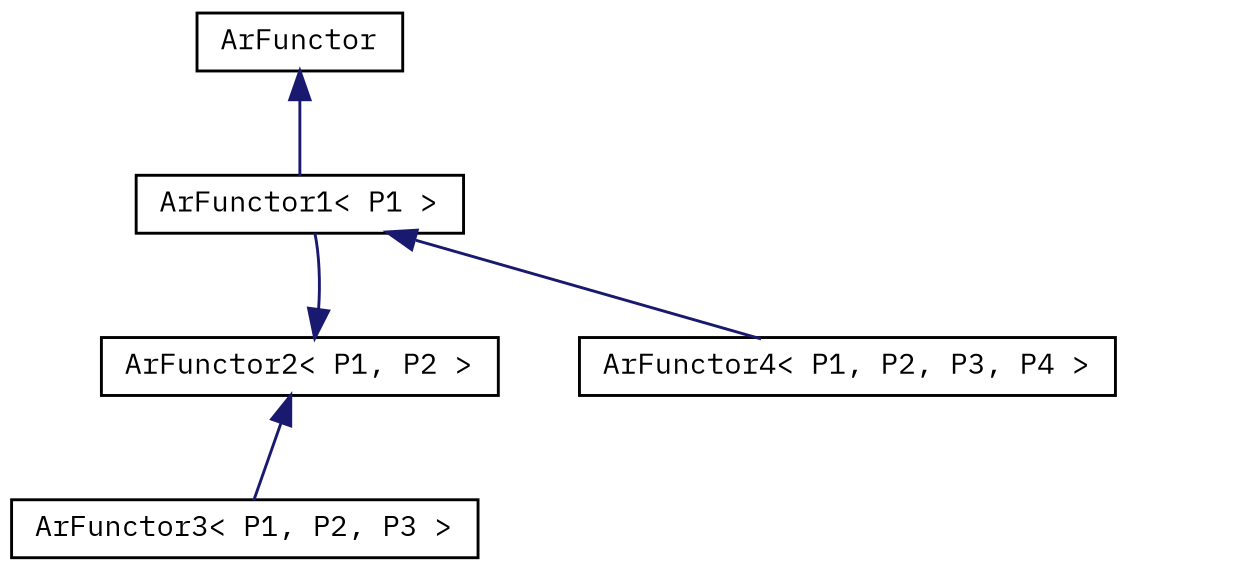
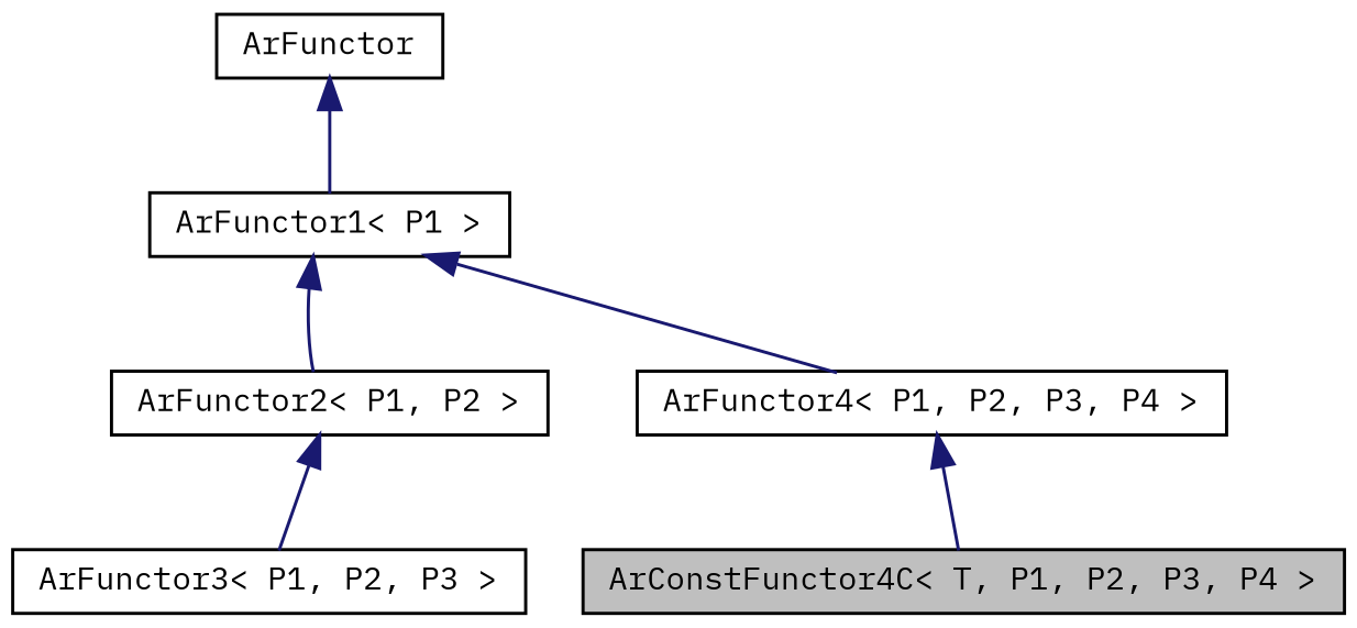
  digraph {
    fontname="IBM Plex Mono"
    node [color=black fillcolor=white fontname="IBM Plex Mono" fontsize=10 shape=record style=filled]
    edge [color=midnightblue dir=back fontname="IBM Plex Mono" fontsize=10 labelfontname=FreeSans labelfontsize=10 style=solid]
+   n1 [fillcolor=grey75 fontcolor=black height=0.2 label="ArConstFunctor4C\< T, P1, P2, P3, P4 \>" width=0.4]
    n2 [height=0.2 label="ArFunctor4\< P1, P2, P3, P4 \>" width=0.4]
    n3 [height=0.2 label="ArFunctor3\< P1, P2, P3 \>" width=0.4]
    n4 [height=0.2 label="ArFunctor2\< P1, P2 \>" width=0.4]
    n5 [height=0.2 label="ArFunctor1\< P1 \>" width=0.4]
    n6 [height=0.2 label=ArFunctor width=0.4]
+   n2 -> n1
    n4 -> n3
    n5 -> n2
-   n4 -> n5
+   n5 -> n4
    n6 -> n5
  }
